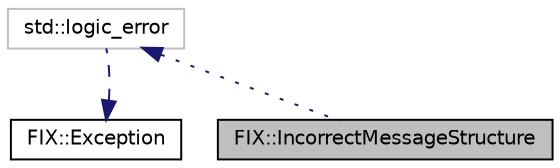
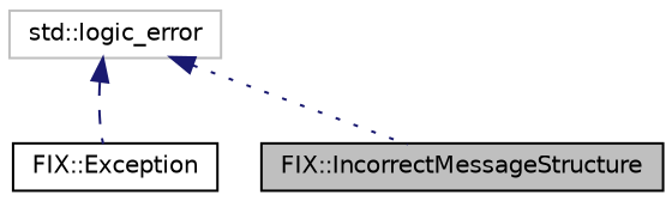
  digraph {
    node [color=black fillcolor=white fontname=Helvetica fontsize=10 shape=record style=filled]
    edge [color=midnightblue dir=back fontname=Helvetica fontsize=10 labelfontname=Helvetica labelfontsize=10]
    n1 [fillcolor=grey75 fontcolor=black height=0.2 label="FIX::IncorrectMessageStructure" width=0.4]
    n2 [height=0.2 label="FIX::Exception" width=0.4]
    n3 [color=grey75 height=0.2 label="std::logic_error" width=0.4]
    n3 -> n1 [style=dotted]
-   n2 -> n3 [style=dashed]
+   n3 -> n2 [style=dashed]
  }
